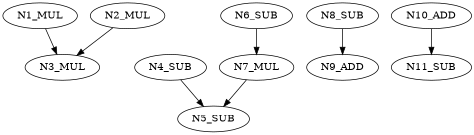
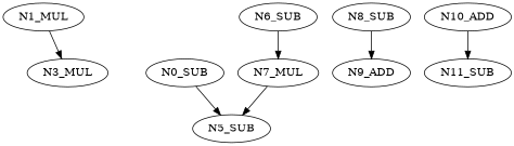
  digraph {
    N1_MUL
    N3_MUL
-   N4_SUB
+   N4_SUB [label=N0_SUB]
    N5_SUB
-   N2_MUL
    n6 [label=N6_SUB]
    N7_MUL
    n8 [label=N8_SUB]
    N9_ADD
    n10 [label=N11_SUB]
    N10_ADD
    N1_MUL -> N3_MUL
    N4_SUB -> N5_SUB
-   N2_MUL -> N3_MUL
    n6 -> N7_MUL
    N7_MUL -> N5_SUB
    n8 -> N9_ADD
    N10_ADD -> n10
  }
